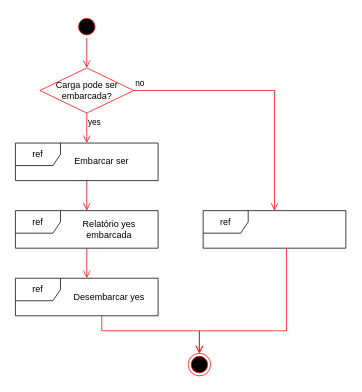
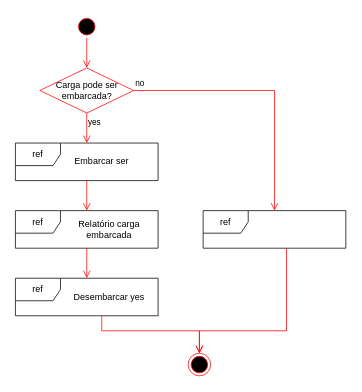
  <mxCell id="0" />
  <mxCell id="1" parent="0" />
  <mxCell id="2" value="ref" style="shape=umlFrame;whiteSpace=wrap;html=1;" parent="1" vertex="1"><mxGeometry x="20" y="190" width="190" height="50" as="geometry" /></mxCell>
  <mxCell id="3" value="Embarcar ser" style="text;html=1;strokeColor=none;fillColor=none;align=center;verticalAlign=middle;whiteSpace=wrap;rounded=0;" parent="1" vertex="1"><mxGeometry x="90" y="200" width="90" height="30" as="geometry" /></mxCell>
  <mxCell id="4" value="ref" style="shape=umlFrame;whiteSpace=wrap;html=1;" parent="1" vertex="1"><mxGeometry x="20" y="280" width="190" height="50" as="geometry" /></mxCell>
  <mxCell id="5" value="ref" style="shape=umlFrame;whiteSpace=wrap;html=1;" parent="1" vertex="1"><mxGeometry x="20" y="370" width="190" height="50" as="geometry" /></mxCell>
- <mxCell id="6" value="Relatório yes embarcada" style="text;html=1;strokeColor=none;fillColor=none;align=center;verticalAlign=middle;whiteSpace=wrap;rounded=0;" parent="1" vertex="1"><mxGeometry x="100" y="290" width="90" height="30" as="geometry" /></mxCell>
+ <mxCell id="6" value="Relatório carga embarcada" style="text;html=1;strokeColor=none;fillColor=none;align=center;verticalAlign=middle;whiteSpace=wrap;rounded=0;" parent="1" vertex="1"><mxGeometry x="100" y="290" width="90" height="30" as="geometry" /></mxCell>
  <mxCell id="7" value="Desembarcar yes" style="text;html=1;strokeColor=none;fillColor=none;align=center;verticalAlign=middle;whiteSpace=wrap;rounded=0;" parent="1" vertex="1"><mxGeometry x="90" y="380" width="110" height="30" as="geometry" /></mxCell>
  <mxCell id="8" value="" style="ellipse;html=1;shape=startState;fillColor=#000000;strokeColor=#ff0000;" parent="1" vertex="1"><mxGeometry x="100" y="20" width="30" height="30" as="geometry" /></mxCell>
  <mxCell id="9" value="" style="edgeStyle=orthogonalEdgeStyle;html=1;verticalAlign=bottom;endArrow=open;endSize=8;strokeColor=#ff0000;rounded=0;entryX=0.5;entryY=0;entryDx=0;entryDy=0;" parent="1" source="8" target="16" edge="1"><mxGeometry relative="1" as="geometry"><mxPoint x="110" y="90" as="targetPoint" /></mxGeometry></mxCell>
  <mxCell id="10" value="" style="edgeStyle=orthogonalEdgeStyle;html=1;verticalAlign=bottom;endArrow=open;endSize=8;strokeColor=#ff0000;rounded=0;" parent="1" source="4" target="5" edge="1"><mxGeometry relative="1" as="geometry"><mxPoint x="130" y="660" as="targetPoint" /><mxPoint x="365" y="730" as="sourcePoint" /></mxGeometry></mxCell>
  <mxCell id="11" value="" style="ellipse;html=1;shape=endState;fillColor=#000000;strokeColor=#ff0000;" parent="1" vertex="1"><mxGeometry x="250" y="470" width="30" height="30" as="geometry" /></mxCell>
  <mxCell id="12" value="" style="edgeStyle=orthogonalEdgeStyle;html=1;verticalAlign=bottom;endArrow=open;endSize=8;strokeColor=#ff0000;rounded=0;" parent="1" source="5" target="11" edge="1"><mxGeometry relative="1" as="geometry"><mxPoint x="195" y="650" as="targetPoint" /><mxPoint x="110" y="600" as="sourcePoint" /><Array as="points"><mxPoint x="135" y="440" /><mxPoint x="265" y="440" /></Array></mxGeometry></mxCell>
  <mxCell id="13" value="ref" style="shape=umlFrame;whiteSpace=wrap;html=1;" parent="1" vertex="1"><mxGeometry x="270" y="280" width="190" height="50" as="geometry" /></mxCell>
  <mxCell id="14" value="" style="edgeStyle=orthogonalEdgeStyle;html=1;verticalAlign=bottom;endArrow=open;endSize=8;strokeColor=#ff0000;rounded=0;" parent="1" target="4" edge="1" source="2"><mxGeometry relative="1" as="geometry"><mxPoint x="115" y="280" as="targetPoint" /><mxPoint x="140" y="240" as="sourcePoint" /></mxGeometry></mxCell>
  <mxCell id="15" value="" style="edgeStyle=orthogonalEdgeStyle;html=1;verticalAlign=bottom;endArrow=open;endSize=8;strokeColor=#ff0000;rounded=0;" parent="1" source="13" target="11" edge="1"><mxGeometry relative="1" as="geometry"><mxPoint x="138.04" y="519" as="targetPoint" /><mxPoint x="138.04" y="464" as="sourcePoint" /><Array as="points"><mxPoint x="381" y="440" /><mxPoint x="265" y="440" /></Array></mxGeometry></mxCell>
  <mxCell id="16" value="Carga pode ser embarcada?" style="rhombus;whiteSpace=wrap;html=1;fillColor=#ffffff;strokeColor=#ff0000;" vertex="1" parent="1"><mxGeometry x="52.5" y="90" width="125" height="60" as="geometry" /></mxCell>
  <mxCell id="17" value="no" style="edgeStyle=orthogonalEdgeStyle;html=1;align=left;verticalAlign=bottom;endArrow=open;endSize=8;strokeColor=#ff0000;rounded=0;" edge="1" source="16" parent="1" target="13"><mxGeometry x="-1" relative="1" as="geometry"><mxPoint x="280" y="110" as="targetPoint" /></mxGeometry></mxCell>
  <mxCell id="18" value="yes" style="edgeStyle=orthogonalEdgeStyle;html=1;align=left;verticalAlign=top;endArrow=open;endSize=8;strokeColor=#ff0000;rounded=0;" edge="1" source="16" parent="1" target="2"><mxGeometry x="-1" relative="1" as="geometry"><mxPoint x="140" y="190" as="targetPoint" /></mxGeometry></mxCell>
